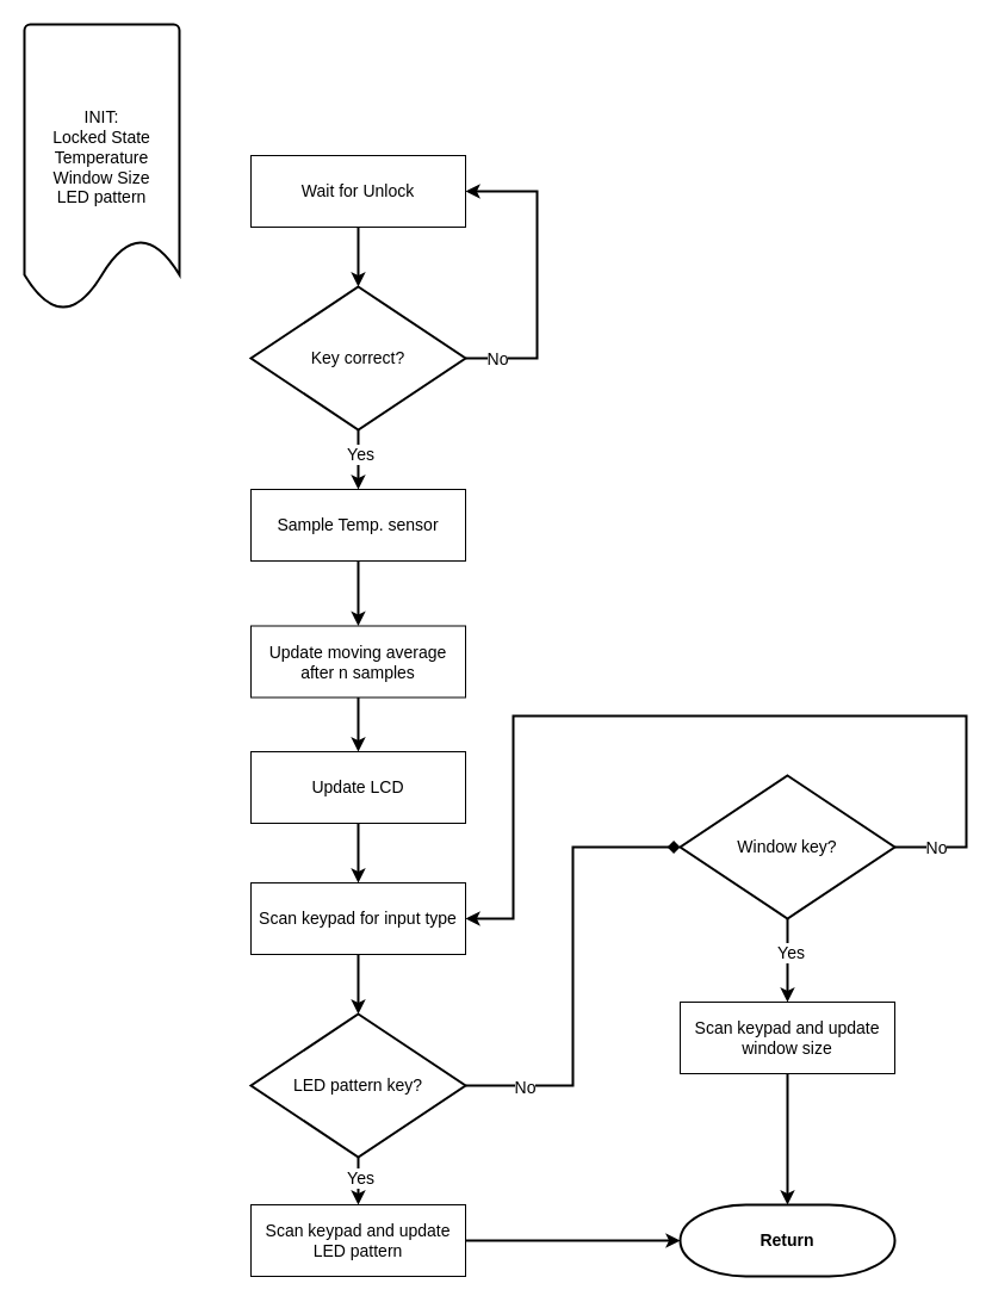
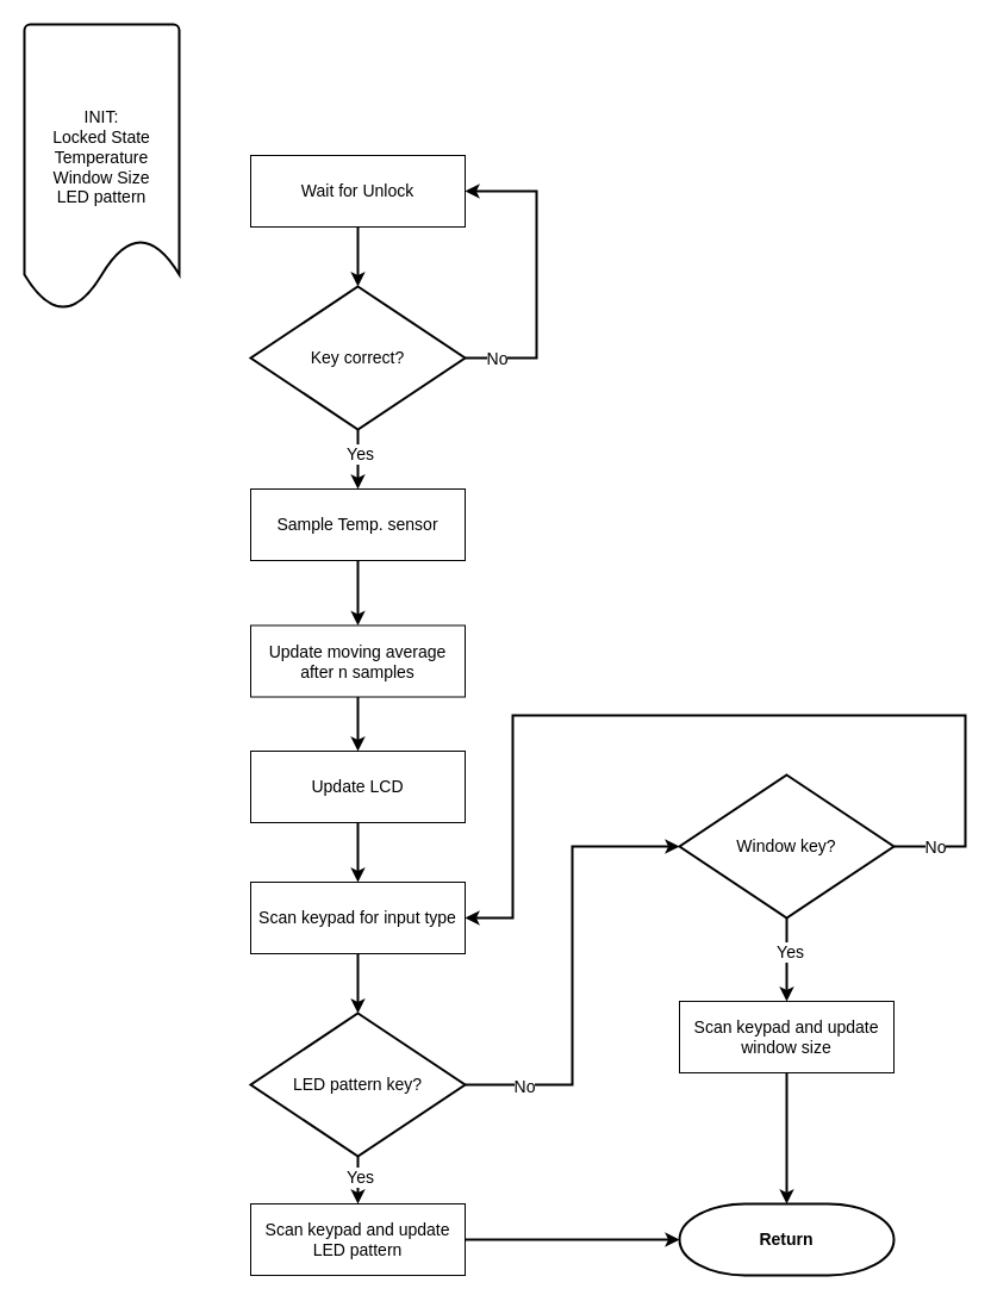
  <mxCell id="0" />
  <mxCell id="1" parent="0" />
  <mxCell id="2" value="Wait for Unlock" style="rounded=0;whiteSpace=wrap;html=1;fontSize=14;" parent="1" vertex="1"><mxGeometry x="210" y="130" width="180" height="60" as="geometry" /></mxCell>
  <mxCell id="3" style="edgeStyle=orthogonalEdgeStyle;rounded=0;orthogonalLoop=1;jettySize=auto;html=1;exitX=1;exitY=0.5;exitDx=0;exitDy=0;exitPerimeter=0;entryX=1;entryY=0.5;entryDx=0;entryDy=0;strokeWidth=2;" parent="1" source="7" target="2" edge="1"><mxGeometry relative="1" as="geometry"><Array as="points"><mxPoint x="450" y="300" /><mxPoint x="450" y="160" /></Array></mxGeometry></mxCell>
  <mxCell id="4" value="No" style="edgeLabel;html=1;align=center;verticalAlign=middle;resizable=0;points=[];fontSize=14;" parent="3" vertex="1" connectable="0"><mxGeometry x="-0.8" relative="1" as="geometry"><mxPoint as="offset" /></mxGeometry></mxCell>
  <mxCell id="5" style="edgeStyle=orthogonalEdgeStyle;rounded=0;orthogonalLoop=1;jettySize=auto;html=1;exitX=0.5;exitY=1;exitDx=0;exitDy=0;exitPerimeter=0;entryX=0.5;entryY=0;entryDx=0;entryDy=0;strokeWidth=2;" parent="1" source="7" target="10" edge="1"><mxGeometry relative="1" as="geometry" /></mxCell>
  <mxCell id="6" value="Yes" style="edgeLabel;html=1;align=center;verticalAlign=middle;resizable=0;points=[];fontSize=14;" parent="5" vertex="1" connectable="0"><mxGeometry x="-0.2" y="1" relative="1" as="geometry"><mxPoint as="offset" /></mxGeometry></mxCell>
  <mxCell id="7" value="Key correct?" style="strokeWidth=2;html=1;shape=mxgraph.flowchart.decision;whiteSpace=wrap;fontSize=14;" parent="1" vertex="1"><mxGeometry x="210" y="240" width="180" height="120" as="geometry" /></mxCell>
  <mxCell id="8" value="INIT:&lt;div&gt;Locked State&lt;/div&gt;&lt;div&gt;Temperature&lt;/div&gt;&lt;div&gt;Window Size&lt;/div&gt;&lt;div&gt;LED pattern&lt;/div&gt;&lt;div&gt;&lt;br&gt;&lt;/div&gt;" style="strokeWidth=2;html=1;shape=mxgraph.flowchart.document2;whiteSpace=wrap;size=0.25;fontSize=14;" parent="1" vertex="1"><mxGeometry x="20" y="20" width="130" height="240" as="geometry" /></mxCell>
  <mxCell id="9" style="edgeStyle=orthogonalEdgeStyle;rounded=0;orthogonalLoop=1;jettySize=auto;html=1;exitX=0.5;exitY=1;exitDx=0;exitDy=0;entryX=0.5;entryY=0;entryDx=0;entryDy=0;strokeWidth=2;" parent="1" source="10" target="12" edge="1"><mxGeometry relative="1" as="geometry" /></mxCell>
  <mxCell id="10" value="Sample Temp. sensor" style="rounded=0;whiteSpace=wrap;html=1;fontSize=14;" parent="1" vertex="1"><mxGeometry x="210" y="410" width="180" height="60" as="geometry" /></mxCell>
  <mxCell id="11" style="edgeStyle=orthogonalEdgeStyle;rounded=0;orthogonalLoop=1;jettySize=auto;html=1;exitX=0.5;exitY=1;exitDx=0;exitDy=0;entryX=0.5;entryY=0;entryDx=0;entryDy=0;strokeWidth=2;" parent="1" source="12" target="14" edge="1"><mxGeometry relative="1" as="geometry" /></mxCell>
  <mxCell id="12" value="Update moving average after n samples" style="rounded=0;whiteSpace=wrap;html=1;fontSize=14;" parent="1" vertex="1"><mxGeometry x="210" y="524.5" width="180" height="60" as="geometry" /></mxCell>
  <mxCell id="13" style="edgeStyle=orthogonalEdgeStyle;rounded=0;orthogonalLoop=1;jettySize=auto;html=1;exitX=0.5;exitY=1;exitDx=0;exitDy=0;entryX=0.5;entryY=0;entryDx=0;entryDy=0;strokeWidth=2;" parent="1" source="14" target="15" edge="1"><mxGeometry relative="1" as="geometry" /></mxCell>
  <mxCell id="14" value="Update LCD" style="rounded=0;whiteSpace=wrap;html=1;fontSize=14;" parent="1" vertex="1"><mxGeometry x="210" y="630" width="180" height="60" as="geometry" /></mxCell>
  <mxCell id="15" value="Scan keypad for input type" style="rounded=0;whiteSpace=wrap;html=1;fontSize=14;" parent="1" vertex="1"><mxGeometry x="210" y="740" width="180" height="60" as="geometry" /></mxCell>
  <mxCell id="16" style="edgeStyle=orthogonalEdgeStyle;rounded=0;orthogonalLoop=1;jettySize=auto;html=1;exitX=0.5;exitY=1;exitDx=0;exitDy=0;entryX=0.5;entryY=0;entryDx=0;entryDy=0;entryPerimeter=0;strokeWidth=2;" parent="1" source="2" target="7" edge="1"><mxGeometry relative="1" as="geometry" /></mxCell>
  <mxCell id="17" style="edgeStyle=orthogonalEdgeStyle;rounded=0;orthogonalLoop=1;jettySize=auto;html=1;exitX=0.5;exitY=1;exitDx=0;exitDy=0;exitPerimeter=0;entryX=0.5;entryY=0;entryDx=0;entryDy=0;strokeWidth=2;" parent="1" source="21" target="30" edge="1"><mxGeometry relative="1" as="geometry" /></mxCell>
  <mxCell id="18" value="Yes" style="edgeLabel;html=1;align=center;verticalAlign=middle;resizable=0;points=[];fontSize=14;" parent="17" vertex="1" connectable="0"><mxGeometry x="-0.2" y="2" relative="1" as="geometry"><mxPoint as="offset" /></mxGeometry></mxCell>
  <mxCell id="19" style="edgeStyle=orthogonalEdgeStyle;rounded=0;orthogonalLoop=1;jettySize=auto;html=1;exitX=1;exitY=0.5;exitDx=0;exitDy=0;exitPerimeter=0;entryX=1;entryY=0.5;entryDx=0;entryDy=0;strokeWidth=2;" parent="1" source="21" target="15" edge="1"><mxGeometry relative="1" as="geometry"><Array as="points"><mxPoint x="810" y="710" /><mxPoint x="810" y="600" /><mxPoint x="430" y="600" /><mxPoint x="430" y="770" /></Array></mxGeometry></mxCell>
  <mxCell id="20" value="No" style="edgeLabel;html=1;align=center;verticalAlign=middle;resizable=0;points=[];fontSize=14;" parent="19" vertex="1" connectable="0"><mxGeometry x="-0.91" relative="1" as="geometry"><mxPoint as="offset" /></mxGeometry></mxCell>
  <mxCell id="21" value="Window key?" style="strokeWidth=2;html=1;shape=mxgraph.flowchart.decision;whiteSpace=wrap;fontSize=14;" parent="1" vertex="1"><mxGeometry x="570" y="650" width="180" height="120" as="geometry" /></mxCell>
  <mxCell id="22" style="edgeStyle=orthogonalEdgeStyle;rounded=0;orthogonalLoop=1;jettySize=auto;html=1;exitX=0.5;exitY=1;exitDx=0;exitDy=0;exitPerimeter=0;entryX=0.5;entryY=0;entryDx=0;entryDy=0;strokeWidth=2;" parent="1" source="24" target="29" edge="1"><mxGeometry relative="1" as="geometry" /></mxCell>
  <mxCell id="23" value="Yes" style="edgeLabel;html=1;align=center;verticalAlign=middle;resizable=0;points=[];fontSize=14;" parent="22" vertex="1" connectable="0"><mxGeometry x="-0.15" y="1" relative="1" as="geometry"><mxPoint as="offset" /></mxGeometry></mxCell>
  <mxCell id="24" value="LED pattern key?" style="strokeWidth=2;html=1;shape=mxgraph.flowchart.decision;whiteSpace=wrap;fontSize=14;" parent="1" vertex="1"><mxGeometry x="210" y="850" width="180" height="120" as="geometry" /></mxCell>
  <mxCell id="25" style="edgeStyle=orthogonalEdgeStyle;rounded=0;orthogonalLoop=1;jettySize=auto;html=1;exitX=0.5;exitY=1;exitDx=0;exitDy=0;entryX=0.5;entryY=0;entryDx=0;entryDy=0;entryPerimeter=0;strokeWidth=2;" parent="1" source="15" target="24" edge="1"><mxGeometry relative="1" as="geometry" /></mxCell>
- <mxCell id="26" style="edgeStyle=orthogonalEdgeStyle;rounded=0;orthogonalLoop=1;jettySize=auto;html=1;exitX=1;exitY=0.5;exitDx=0;exitDy=0;exitPerimeter=0;entryX=0;entryY=0.5;entryDx=0;entryDy=0;entryPerimeter=0;strokeWidth=2;endArrow=diamond;" parent="1" source="24" target="21" edge="1"><mxGeometry relative="1" as="geometry" /></mxCell>
+ <mxCell id="26" style="edgeStyle=orthogonalEdgeStyle;rounded=0;orthogonalLoop=1;jettySize=auto;html=1;exitX=1;exitY=0.5;exitDx=0;exitDy=0;exitPerimeter=0;entryX=0;entryY=0.5;entryDx=0;entryDy=0;entryPerimeter=0;strokeWidth=2;" parent="1" source="24" target="21" edge="1"><mxGeometry relative="1" as="geometry" /></mxCell>
  <mxCell id="27" value="No" style="edgeLabel;html=1;align=center;verticalAlign=middle;resizable=0;points=[];fontSize=14;" parent="26" vertex="1" connectable="0"><mxGeometry x="-0.742" y="-1" relative="1" as="geometry"><mxPoint as="offset" /></mxGeometry></mxCell>
  <mxCell id="28" style="edgeStyle=orthogonalEdgeStyle;rounded=0;orthogonalLoop=1;jettySize=auto;html=1;exitX=1;exitY=0.5;exitDx=0;exitDy=0;strokeWidth=2;" parent="1" source="29" target="31" edge="1"><mxGeometry relative="1" as="geometry" /></mxCell>
  <mxCell id="29" value="Scan keypad and update LED pattern" style="rounded=0;whiteSpace=wrap;html=1;fontSize=14;" parent="1" vertex="1"><mxGeometry x="210" y="1010" width="180" height="60" as="geometry" /></mxCell>
  <mxCell id="30" value="Scan keypad and update window size" style="rounded=0;whiteSpace=wrap;html=1;fontSize=14;" parent="1" vertex="1"><mxGeometry x="570" y="840" width="180" height="60" as="geometry" /></mxCell>
  <mxCell id="31" value="Return" style="strokeWidth=2;html=1;shape=mxgraph.flowchart.terminator;whiteSpace=wrap;fontSize=14;fontStyle=1" parent="1" vertex="1"><mxGeometry x="570" y="1010" width="180" height="60" as="geometry" /></mxCell>
  <mxCell id="32" style="edgeStyle=orthogonalEdgeStyle;rounded=0;orthogonalLoop=1;jettySize=auto;html=1;exitX=0.5;exitY=1;exitDx=0;exitDy=0;entryX=0.5;entryY=0;entryDx=0;entryDy=0;entryPerimeter=0;strokeWidth=2;" parent="1" source="30" target="31" edge="1"><mxGeometry relative="1" as="geometry" /></mxCell>
